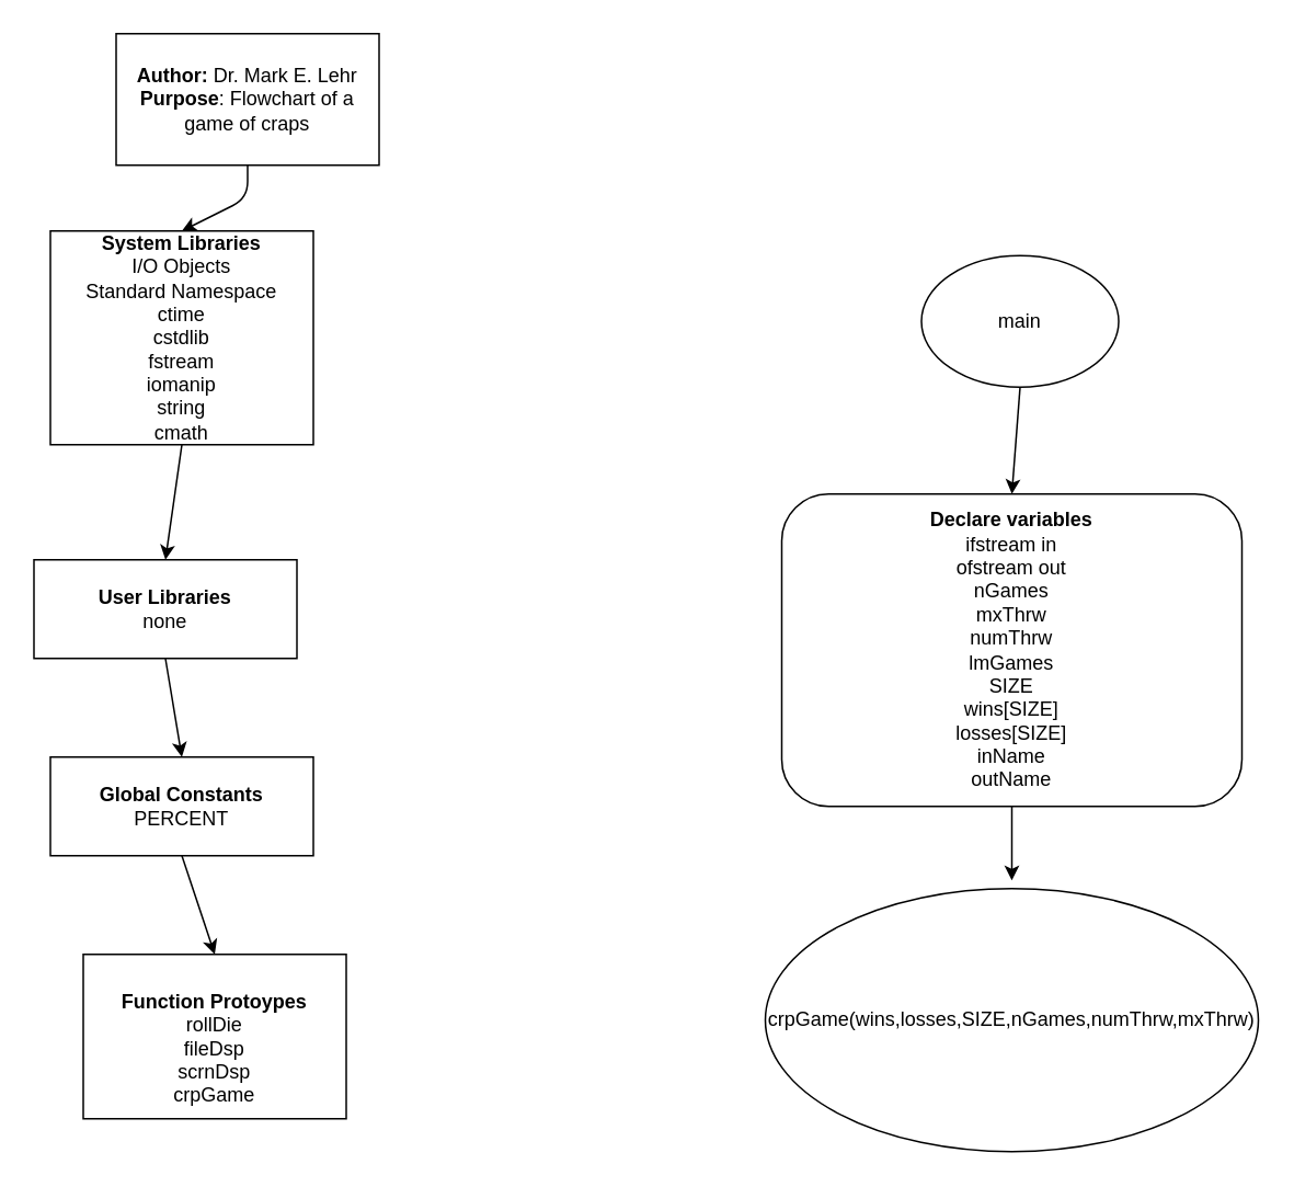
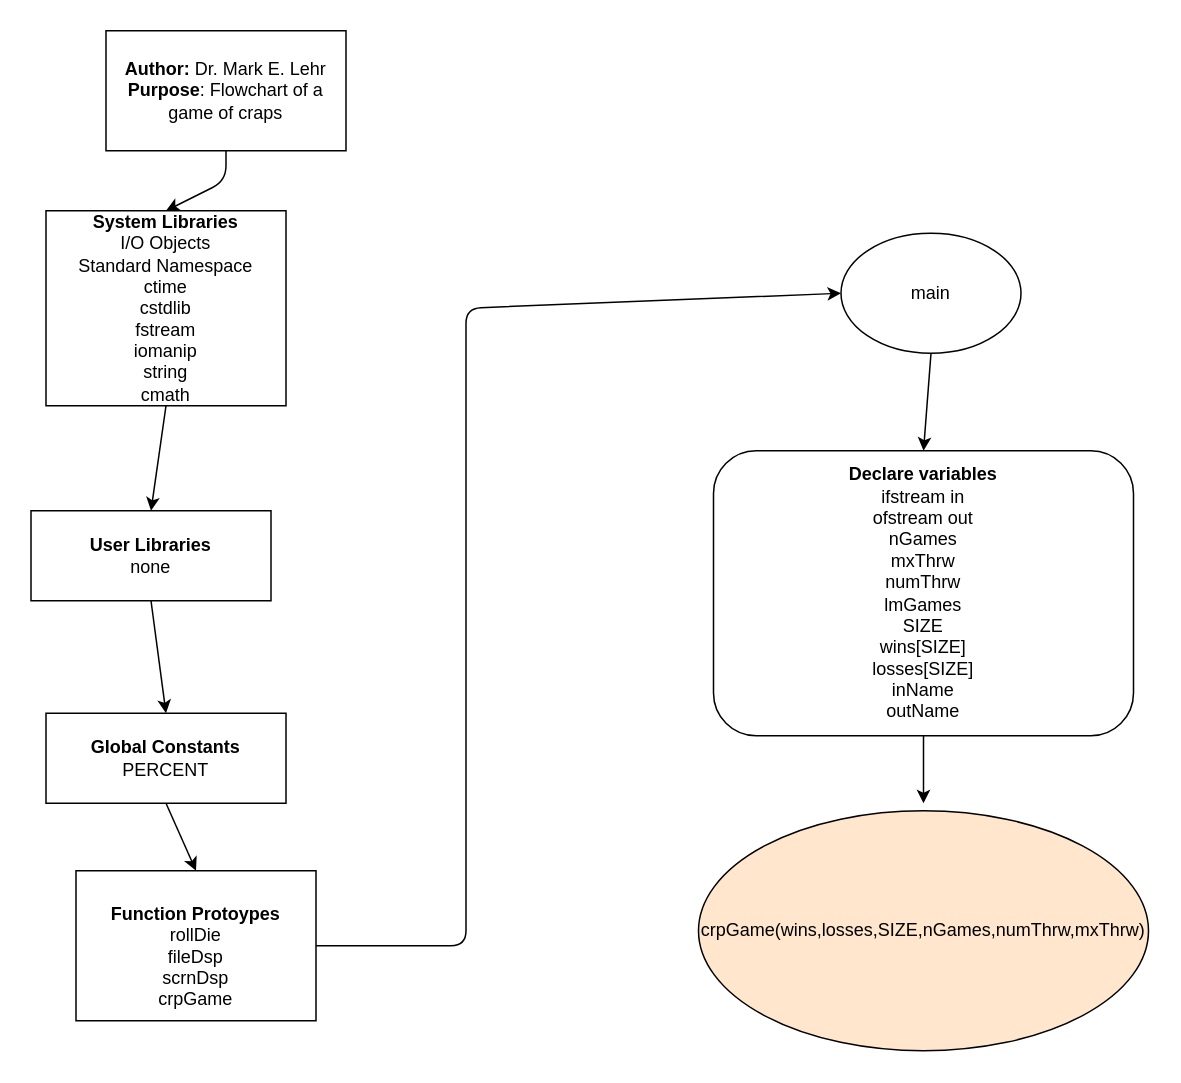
  <mxCell id="0" />
  <mxCell id="1" parent="0" />
  <mxCell id="2" value="&lt;b&gt;Author:&lt;/b&gt; Dr. Mark E. Lehr&lt;br&gt;&lt;b&gt;Purpose&lt;/b&gt;: Flowchart of a game of craps" style="rounded=0;whiteSpace=wrap;html=1;" vertex="1" parent="1"><mxGeometry x="70" y="20" width="160" height="80" as="geometry" /></mxCell>
  <mxCell id="3" value="&lt;b&gt;System Libraries&lt;/b&gt;&lt;br&gt;I/O Objects&lt;br&gt;Standard Namespace&lt;br&gt;ctime&lt;br&gt;cstdlib&lt;br&gt;fstream&lt;br&gt;iomanip&lt;br&gt;string&lt;br&gt;cmath" style="rounded=0;whiteSpace=wrap;html=1;" vertex="1" parent="1"><mxGeometry x="30" y="140" width="160" height="130" as="geometry" /></mxCell>
  <mxCell id="4" value="" style="endArrow=classic;html=1;entryX=0.5;entryY=0;entryDx=0;entryDy=0;exitX=0.5;exitY=1;exitDx=0;exitDy=0;" edge="1" parent="1" source="2" target="3"><mxGeometry width="50" height="50" relative="1" as="geometry"><mxPoint x="130" y="250" as="sourcePoint" /><mxPoint x="180" y="200" as="targetPoint" /><Array as="points"><mxPoint x="150" y="120" /></Array></mxGeometry></mxCell>
  <mxCell id="5" value="&lt;b&gt;User Libraries&lt;br&gt;&lt;/b&gt;none" style="rounded=0;whiteSpace=wrap;html=1;" vertex="1" parent="1"><mxGeometry x="20" y="340" width="160" height="60" as="geometry" /></mxCell>
  <mxCell id="6" value="" style="endArrow=classic;html=1;exitX=0.5;exitY=1;exitDx=0;exitDy=0;entryX=0.5;entryY=0;entryDx=0;entryDy=0;" edge="1" parent="1" source="5" target="8"><mxGeometry width="50" height="50" relative="1" as="geometry"><mxPoint x="90" y="370" as="sourcePoint" /><mxPoint x="110" y="430" as="targetPoint" /></mxGeometry></mxCell>
  <mxCell id="7" value="" style="endArrow=classic;html=1;exitX=0.5;exitY=1;exitDx=0;exitDy=0;entryX=0.5;entryY=0;entryDx=0;entryDy=0;" edge="1" parent="1" source="3" target="5"><mxGeometry width="50" height="50" relative="1" as="geometry"><mxPoint x="90" y="370" as="sourcePoint" /><mxPoint x="140" y="320" as="targetPoint" /></mxGeometry></mxCell>
- <mxCell id="8" value="&lt;b&gt;Global Constants&lt;br&gt;&lt;/b&gt;PERCENT" style="rounded=0;whiteSpace=wrap;html=1;" vertex="1" parent="1"><mxGeometry x="30" y="460" width="160" height="60" as="geometry" /></mxCell>
+ <mxCell id="8" value="&lt;b&gt;Global Constants&lt;br&gt;&lt;/b&gt;PERCENT" style="rounded=0;whiteSpace=wrap;html=1;" vertex="1" parent="1"><mxGeometry x="30" y="475" width="160" height="60" as="geometry" /></mxCell>
  <mxCell id="9" value="&lt;b&gt;&lt;br&gt;Function Protoypes&lt;/b&gt;&lt;br&gt;rollDie&lt;br&gt;fileDsp&lt;br&gt;scrnDsp&lt;br&gt;crpGame" style="rounded=0;whiteSpace=wrap;html=1;" vertex="1" parent="1"><mxGeometry x="50" y="580" width="160" height="100" as="geometry" /></mxCell>
  <mxCell id="10" value="" style="endArrow=classic;html=1;exitX=0.5;exitY=1;exitDx=0;exitDy=0;entryX=0.5;entryY=0;entryDx=0;entryDy=0;" edge="1" parent="1" source="8" target="9"><mxGeometry width="50" height="50" relative="1" as="geometry"><mxPoint x="90" y="530" as="sourcePoint" /><mxPoint x="140" y="480" as="targetPoint" /></mxGeometry></mxCell>
  <mxCell id="11" value="main" style="ellipse;whiteSpace=wrap;html=1;" vertex="1" parent="1"><mxGeometry x="560" y="155" width="120" height="80" as="geometry" /></mxCell>
+ <mxCell id="12" value="" style="endArrow=classic;html=1;exitX=1;exitY=0.5;exitDx=0;exitDy=0;entryX=0;entryY=0.5;entryDx=0;entryDy=0;" edge="1" parent="1" source="9" target="11"><mxGeometry width="50" height="50" relative="1" as="geometry"><mxPoint x="270" y="390" as="sourcePoint" /><mxPoint x="320" y="340" as="targetPoint" /><Array as="points"><mxPoint x="310" y="630" /><mxPoint x="310" y="205" /></Array></mxGeometry></mxCell>
  <mxCell id="13" style="edgeStyle=orthogonalEdgeStyle;rounded=0;orthogonalLoop=1;jettySize=auto;html=1;exitX=0.5;exitY=1;exitDx=0;exitDy=0;entryX=0.5;entryY=0;entryDx=0;entryDy=0;" edge="1" parent="1" source="14"><mxGeometry relative="1" as="geometry"><mxPoint x="615" y="535" as="targetPoint" /></mxGeometry></mxCell>
  <mxCell id="14" value="&lt;b&gt;Declare variables&lt;/b&gt;&lt;br&gt;ifstream in&lt;br&gt;ofstream out&lt;br&gt;nGames&lt;br&gt;mxThrw&lt;br&gt;numThrw&lt;br&gt;lmGames&lt;br&gt;SIZE&lt;br&gt;wins[SIZE]&lt;br&gt;losses[SIZE]&lt;br&gt;inName&lt;br&gt;outName" style="rounded=1;whiteSpace=wrap;html=1;" vertex="1" parent="1"><mxGeometry x="475" y="300" width="280" height="190" as="geometry" /></mxCell>
  <mxCell id="15" value="" style="endArrow=classic;html=1;exitX=0.5;exitY=1;exitDx=0;exitDy=0;entryX=0.5;entryY=0;entryDx=0;entryDy=0;" edge="1" parent="1" source="11" target="14"><mxGeometry width="50" height="50" relative="1" as="geometry"><mxPoint x="480" y="340" as="sourcePoint" /><mxPoint x="530" y="290" as="targetPoint" /></mxGeometry></mxCell>
- <mxCell id="16" value="crpGame(wins,losses,SIZE,nGames,numThrw,mxThrw)" style="ellipse;whiteSpace=wrap;html=1;" vertex="1" parent="1"><mxGeometry x="465" y="540" width="300" height="160" as="geometry" /></mxCell>
+ <mxCell id="16" value="crpGame(wins,losses,SIZE,nGames,numThrw,mxThrw)" style="ellipse;whiteSpace=wrap;html=1;fillColor=#ffe6cc;" vertex="1" parent="1"><mxGeometry x="465" y="540" width="300" height="160" as="geometry" /></mxCell>
